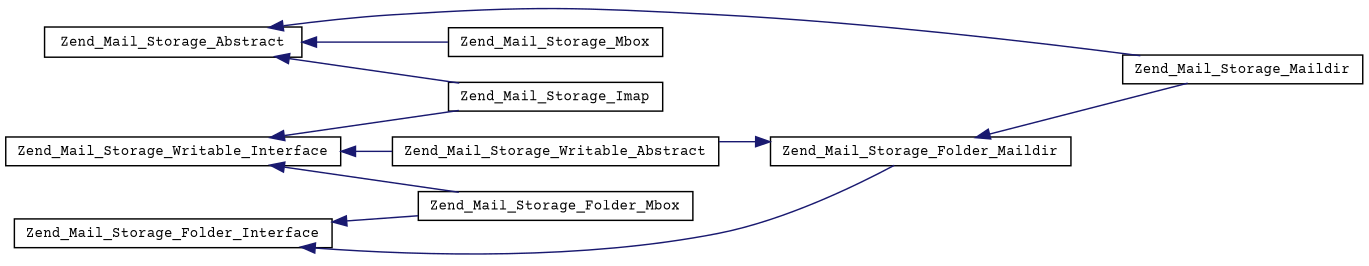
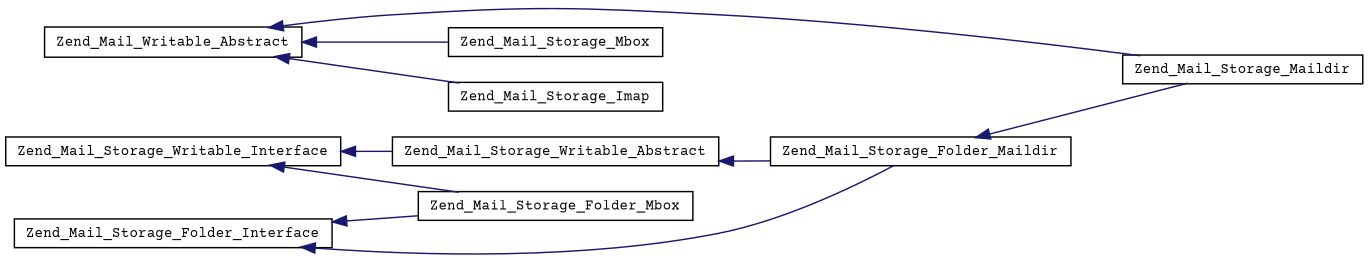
  digraph {
    fontname="Courier Prime"
    rankdir=LR
    node [color=black fillcolor=white fontname="Courier Prime" fontsize=10 shape=record style=filled]
    edge [color=midnightblue dir=back fontname="Courier Prime" fontsize=10 labelfontname=Helvetica labelfontsize=10 style=solid]
-   n1 [height=0.2 label=Zend_Mail_Storage_Abstract width=0.4]
+   n1 [height=0.2 label=Zend_Mail_Writable_Abstract width=0.4]
    n2 [height=0.2 label=Zend_Mail_Storage_Imap width=0.4]
    n3 [height=0.2 label=Zend_Mail_Storage_Maildir width=0.4]
    n4 [height=0.2 label=Zend_Mail_Storage_Mbox width=0.4]
    n5 [height=0.2 label=Zend_Mail_Storage_Folder_Maildir width=0.4]
    n6 [height=0.2 label=Zend_Mail_Storage_Writable_Abstract width=0.4]
    n7 [height=0.2 label=Zend_Mail_Storage_Folder_Mbox width=0.4]
    n8 [height=0.2 label=Zend_Mail_Storage_Folder_Interface width=0.4]
    n9 [height=0.2 label=Zend_Mail_Storage_Writable_Interface width=0.4]
    n1 -> n2
    n1 -> n3
    n1 -> n4
    n5 -> n3
-   n5 -> n6
+   n6 -> n5
    n8 -> n5
    n8 -> n7
-   n9 -> n2
    n9 -> n6
    n9 -> n7
  }
